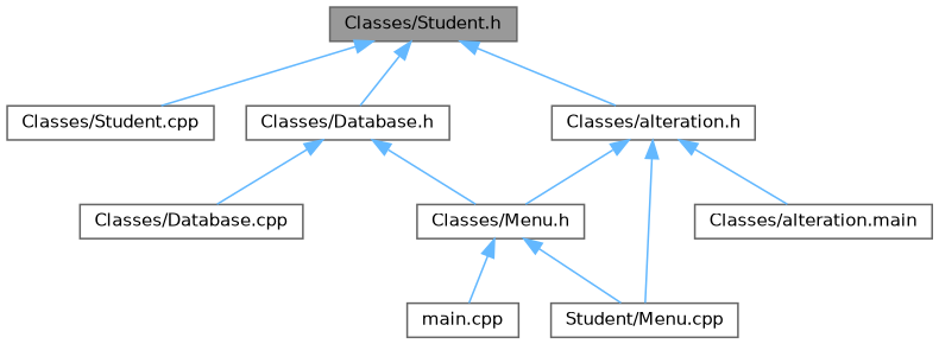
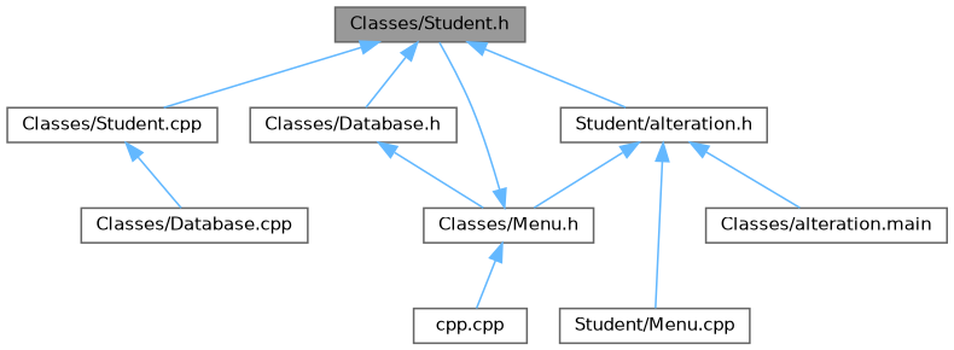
  digraph {
    node [color=grey40 fillcolor=white fontname=Helvetica fontsize=10 shape=box style=filled]
    edge [color=steelblue1 dir=back fontname=Helvetica fontsize=10 labelfontname=Helvetica labelfontsize=10 style=solid]
    n1 [color=gray40 fillcolor=grey60 fontcolor=black height=0.2 label="Classes/Student.h" width=0.4]
    n2 [height=0.2 label="Classes/Database.h" width=0.4]
    n3 [height=0.2 label="Classes/Student.cpp" width=0.4]
-   n4 [height=0.2 label="Classes/alteration.h" width=0.4]
+   n4 [height=0.2 label="Student/alteration.h" width=0.4]
    n5 [height=0.2 label="Classes/Database.cpp" width=0.4]
    n6 [height=0.2 label="Classes/Menu.h" width=0.4]
    n7 [height=0.2 label="Student/Menu.cpp" width=0.4]
    n8 [height=0.2 label="Classes/alteration.main" width=0.4]
-   n9 [height=0.2 label="main.cpp" width=0.4]
+   n9 [height=0.2 label="cpp.cpp" width=0.4]
    n1 -> n2
    n1 -> n3
    n1 -> n4
-   n2 -> n5
+   n3 -> n5
    n2 -> n6
    n4 -> n6
    n4 -> n7
    n4 -> n8
-   n6 -> n7
+   n6 -> n1
    n6 -> n9
  }
